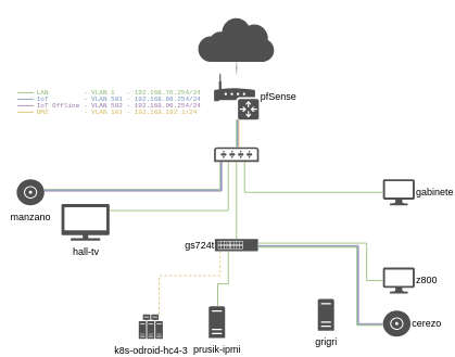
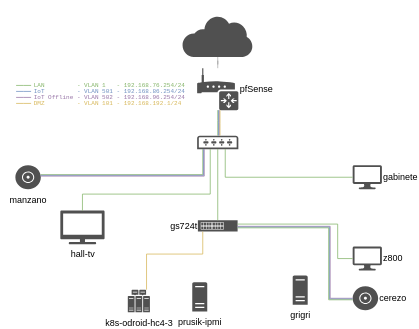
  <mxCell id="0" />
  <mxCell id="1" parent="0" />
  <mxCell id="2" value="" style="endArrow=none;html=1;rounded=0;sketch=0;shadow=0;edgeStyle=orthogonalEdgeStyle;fillColor=#d5e8d4;strokeColor=#ADADAD;" parent="1" source="3" target="6" edge="1"><mxGeometry width="50" height="50" relative="1" as="geometry"><mxPoint x="290" y="170" as="sourcePoint" /><mxPoint x="290" y="130" as="targetPoint" /></mxGeometry></mxCell>
  <mxCell id="3" value="pfSense" style="sketch=0;pointerEvents=1;shadow=0;dashed=0;html=1;strokeColor=none;fillColor=#505050;labelPosition=right;verticalLabelPosition=middle;verticalAlign=middle;outlineConnect=0;align=left;shape=mxgraph.office.devices.router;rounded=1;" parent="1" vertex="1"><mxGeometry x="262.5" y="90" width="55" height="56" as="geometry" /></mxCell>
  <mxCell id="4" value="" style="sketch=0;pointerEvents=1;shadow=0;dashed=0;html=1;strokeColor=none;fillColor=#505050;labelPosition=center;verticalLabelPosition=bottom;verticalAlign=top;outlineConnect=0;align=center;shape=mxgraph.office.devices.switch;rounded=1;" parent="1" vertex="1"><mxGeometry x="262.5" y="180" width="55" height="18" as="geometry" /></mxCell>
  <mxCell id="5" value="k8s-odroid-hc4-3" style="sketch=0;pointerEvents=1;shadow=0;dashed=0;html=1;strokeColor=none;fillColor=#505050;labelPosition=center;verticalLabelPosition=bottom;verticalAlign=top;outlineConnect=0;align=center;shape=mxgraph.office.servers.server_farm;rounded=1;" parent="1" vertex="1"><mxGeometry x="170" y="385.5" width="29.5" height="30" as="geometry" /></mxCell>
  <mxCell id="6" value="" style="sketch=0;pointerEvents=1;shadow=0;dashed=0;html=1;strokeColor=none;fillColor=#505050;labelPosition=center;verticalLabelPosition=bottom;outlineConnect=0;verticalAlign=top;align=center;shape=mxgraph.office.clouds.private_cloud;rounded=1;" parent="1" vertex="1"><mxGeometry x="243" y="20" width="94" height="55" as="geometry" /></mxCell>
  <mxCell id="7" value="&lt;div&gt;manzano&lt;/div&gt;" style="sketch=0;pointerEvents=1;shadow=0;dashed=0;html=1;strokeColor=none;fillColor=#505050;labelPosition=center;verticalLabelPosition=bottom;verticalAlign=top;outlineConnect=0;align=center;shape=mxgraph.office.devices.cd_dvd;rounded=1;fontSize=12;" parent="1" vertex="1"><mxGeometry x="20" y="219.5" width="34" height="32" as="geometry" /></mxCell>
  <mxCell id="8" value="" style="endArrow=none;html=1;rounded=0;sketch=0;shadow=0;edgeStyle=orthogonalEdgeStyle;strokeWidth=1;fillColor=#d5e8d4;strokeColor=#82b366;" parent="1" source="4" target="3" edge="1"><mxGeometry width="50" height="50" relative="1" as="geometry"><mxPoint x="280" y="365" as="sourcePoint" /><mxPoint x="280" y="330" as="targetPoint" /><Array as="points"><mxPoint x="290" y="160" /><mxPoint x="290" y="160" /></Array></mxGeometry></mxCell>
  <mxCell id="9" value="gs724t" style="sketch=0;pointerEvents=1;shadow=0;dashed=0;html=1;strokeColor=none;fillColor=#505050;labelPosition=left;verticalLabelPosition=middle;verticalAlign=middle;align=right;outlineConnect=0;shape=mxgraph.veeam2.physical_switch;rounded=1;" parent="1" vertex="1"><mxGeometry x="263.5" y="293" width="53" height="15" as="geometry" /></mxCell>
  <mxCell id="10" value="" style="endArrow=none;html=1;rounded=0;sketch=0;shadow=0;edgeStyle=orthogonalEdgeStyle;fillColor=#d5e8d4;strokeColor=#82b366;" parent="1" source="9" target="4" edge="1"><mxGeometry width="50" height="50" relative="1" as="geometry"><mxPoint x="290" y="288" as="sourcePoint" /><mxPoint x="310" y="218" as="targetPoint" /></mxGeometry></mxCell>
  <mxCell id="11" value="" style="endArrow=none;html=1;rounded=0;sketch=0;shadow=0;edgeStyle=orthogonalEdgeStyle;fillColor=#d5e8d4;strokeColor=#82b366;" parent="1" source="7" target="4" edge="1"><mxGeometry width="50" height="50" relative="1" as="geometry"><mxPoint x="370" y="245.526" as="sourcePoint" /><mxPoint x="300" y="208" as="targetPoint" /><Array as="points"><mxPoint x="270" y="232" /></Array></mxGeometry></mxCell>
  <mxCell id="12" value="&lt;div&gt;&lt;br&gt;&lt;/div&gt;" style="edgeLabel;html=1;align=center;verticalAlign=middle;resizable=0;points=[];" parent="11" vertex="1" connectable="0"><mxGeometry x="-0.106" y="-1" relative="1" as="geometry"><mxPoint as="offset" /></mxGeometry></mxCell>
- <mxCell id="13" value="hall-tv" style="sketch=0;pointerEvents=1;shadow=0;dashed=0;html=1;strokeColor=none;fillColor=#505050;labelPosition=center;verticalLabelPosition=bottom;verticalAlign=top;outlineConnect=0;align=center;shape=mxgraph.office.devices.tv;rounded=1;" parent="1" vertex="1"><mxGeometry x="75" y="250" width="59" height="45" as="geometry" /></mxCell>
+ <mxCell id="13" value="hall-tv" style="sketch=0;pointerEvents=1;shadow=0;dashed=0;html=1;strokeColor=none;fillColor=#505050;labelPosition=center;verticalLabelPosition=bottom;verticalAlign=top;outlineConnect=0;align=center;shape=mxgraph.office.devices.tv;rounded=1;" parent="1" vertex="1"><mxGeometry x="80" y="280" width="59" height="45" as="geometry" /></mxCell>
  <mxCell id="14" value="" style="endArrow=none;html=1;rounded=0;sketch=0;shadow=0;edgeStyle=orthogonalEdgeStyle;fillColor=#d5e8d4;strokeColor=#82b366;" parent="1" source="13" target="4" edge="1"><mxGeometry width="50" height="50" relative="1" as="geometry"><mxPoint x="75" y="245.526" as="sourcePoint" /><mxPoint x="300" y="208" as="targetPoint" /><Array as="points"><mxPoint x="109" y="258" /><mxPoint x="280" y="258" /></Array></mxGeometry></mxCell>
  <mxCell id="15" value="&lt;div&gt;&lt;br&gt;&lt;/div&gt;" style="edgeLabel;html=1;align=center;verticalAlign=middle;resizable=0;points=[];" parent="14" vertex="1" connectable="0"><mxGeometry x="-0.106" y="-1" relative="1" as="geometry"><mxPoint as="offset" /></mxGeometry></mxCell>
  <mxCell id="16" value="gabinete" style="sketch=0;pointerEvents=1;shadow=0;dashed=0;html=1;strokeColor=none;fillColor=#505050;labelPosition=right;verticalLabelPosition=middle;verticalAlign=middle;outlineConnect=0;align=left;shape=mxgraph.office.devices.lcd_monitor;rounded=1;" parent="1" vertex="1"><mxGeometry x="470" y="219.5" width="39" height="32" as="geometry" /></mxCell>
  <mxCell id="17" value="" style="endArrow=none;html=1;rounded=0;sketch=0;shadow=0;edgeStyle=orthogonalEdgeStyle;fillColor=#d5e8d4;strokeColor=#82b366;" parent="1" source="16" target="4" edge="1"><mxGeometry width="50" height="50" relative="1" as="geometry"><mxPoint x="330" y="265.5" as="sourcePoint" /><mxPoint x="330" y="219.5" as="targetPoint" /><Array as="points"><mxPoint x="300" y="236" /></Array></mxGeometry></mxCell>
  <mxCell id="18" value="cerezo" style="sketch=0;pointerEvents=1;shadow=0;dashed=0;html=1;strokeColor=none;fillColor=#505050;labelPosition=right;verticalLabelPosition=middle;verticalAlign=middle;outlineConnect=0;align=left;shape=mxgraph.office.devices.cd_dvd;rounded=1;fontSize=12;" parent="1" vertex="1"><mxGeometry x="470" y="381" width="34" height="32" as="geometry" /></mxCell>
  <mxCell id="19" value="z800" style="sketch=0;pointerEvents=1;shadow=0;dashed=0;html=1;strokeColor=none;fillColor=#505050;labelPosition=right;verticalLabelPosition=middle;verticalAlign=middle;outlineConnect=0;align=left;shape=mxgraph.office.devices.lcd_monitor;rounded=1;" parent="1" vertex="1"><mxGeometry x="470" y="328" width="39" height="32" as="geometry" /></mxCell>
  <mxCell id="20" value="grigri" style="sketch=0;pointerEvents=1;shadow=0;dashed=0;html=1;strokeColor=none;fillColor=#505050;labelPosition=center;verticalLabelPosition=bottom;verticalAlign=top;outlineConnect=0;align=center;shape=mxgraph.office.servers.server_generic;rounded=1;fontSize=12;" parent="1" vertex="1"><mxGeometry x="390" y="366.5" width="20" height="39" as="geometry" /></mxCell>
- <mxCell id="21" value="" style="endArrow=none;html=1;rounded=0;sketch=0;shadow=0;edgeStyle=orthogonalEdgeStyle;fillColor=#fff2cc;strokeColor=#82B366;" parent="1" source="38" target="9" edge="1"><mxGeometry width="50" height="50" relative="1" as="geometry"><mxPoint x="267" y="360" as="sourcePoint" /><mxPoint x="252.24" y="328" as="targetPoint" /><Array as="points"><mxPoint x="267" y="348" /><mxPoint x="280" y="348" /></Array></mxGeometry></mxCell>
- <mxCell id="22" value="" style="endArrow=none;html=1;rounded=0;sketch=0;shadow=0;edgeStyle=orthogonalEdgeStyle;fillColor=#fff2cc;strokeColor=#d6b656;dashed=1;" parent="1" source="5" target="9" edge="1"><mxGeometry width="50" height="50" relative="1" as="geometry"><mxPoint x="262.526" y="370" as="sourcePoint" /><mxPoint x="290" y="318" as="targetPoint" /><Array as="points"><mxPoint x="195" y="338" /><mxPoint x="270" y="338" /></Array></mxGeometry></mxCell>
+ <mxCell id="22" value="" style="endArrow=none;html=1;rounded=0;sketch=0;shadow=0;edgeStyle=orthogonalEdgeStyle;fillColor=#fff2cc;strokeColor=#d6b656;" parent="1" source="5" target="9" edge="1"><mxGeometry width="50" height="50" relative="1" as="geometry"><mxPoint x="262.526" y="370" as="sourcePoint" /><mxPoint x="290" y="318" as="targetPoint" /><Array as="points"><mxPoint x="195" y="338" /><mxPoint x="270" y="338" /></Array></mxGeometry></mxCell>
  <mxCell id="23" value="" style="endArrow=none;html=1;rounded=0;sketch=0;shadow=0;edgeStyle=orthogonalEdgeStyle;fillColor=#d5e8d4;strokeColor=#82b366;" parent="1" source="19" target="9" edge="1"><mxGeometry width="50" height="50" relative="1" as="geometry"><mxPoint x="380" y="374" as="sourcePoint" /><mxPoint x="380" y="328" as="targetPoint" /><Array as="points"><mxPoint x="450" y="344" /><mxPoint x="450" y="298" /></Array></mxGeometry></mxCell>
  <mxCell id="24" value="" style="endArrow=none;html=1;rounded=0;sketch=0;shadow=0;edgeStyle=orthogonalEdgeStyle;fillColor=#e1d5e7;strokeColor=#9673a6;" parent="1" source="18" target="9" edge="1"><mxGeometry width="50" height="50" relative="1" as="geometry"><mxPoint x="430" y="354" as="sourcePoint" /><mxPoint x="326.5" y="311" as="targetPoint" /><Array as="points"><mxPoint x="440" y="397" /><mxPoint x="440" y="301" /></Array></mxGeometry></mxCell>
  <mxCell id="25" value="" style="endArrow=none;html=1;rounded=0;sketch=0;shadow=0;edgeStyle=orthogonalEdgeStyle;fillColor=#fff2cc;strokeColor=#9673A6;movable=1;resizable=1;rotatable=1;deletable=1;editable=1;connectable=1;" parent="1" source="4" target="3" edge="1"><mxGeometry width="50" height="50" relative="1" as="geometry"><mxPoint x="350" y="174" as="sourcePoint" /><mxPoint x="350" y="159" as="targetPoint" /><Array as="points"><mxPoint x="292" y="163" /><mxPoint x="292" y="163" /></Array></mxGeometry></mxCell>
  <mxCell id="26" value="" style="endArrow=none;html=1;rounded=0;sketch=0;shadow=0;edgeStyle=orthogonalEdgeStyle;fillColor=#dae8fc;strokeColor=#6c8ebf;movable=1;resizable=1;rotatable=1;deletable=1;editable=1;connectable=1;" parent="1" source="4" target="3" edge="1"><mxGeometry width="50" height="50" relative="1" as="geometry"><mxPoint x="291" y="180" as="sourcePoint" /><mxPoint x="291" y="146" as="targetPoint" /><Array as="points"><mxPoint x="291" y="163" /><mxPoint x="291" y="163" /></Array></mxGeometry></mxCell>
  <mxCell id="27" value="&lt;div style=&quot;font-size: 8px&quot;&gt;LAN&amp;nbsp;&amp;nbsp;&amp;nbsp;&amp;nbsp;&amp;nbsp;&amp;nbsp;&amp;nbsp;&amp;nbsp; - VLAN 1 &amp;nbsp; - 192.168.76.254/24&lt;br style=&quot;font-size: 8px&quot;&gt;&lt;/div&gt;" style="endArrow=none;html=1;rounded=0;sketch=0;shadow=0;edgeStyle=orthogonalEdgeStyle;labelPosition=right;verticalLabelPosition=middle;align=left;verticalAlign=middle;spacing=14;fillColor=#d5e8d4;strokeColor=#82B366;fontColor=#82B366;fontSize=8;fontFamily=Courier New;" parent="1" edge="1"><mxGeometry width="50" height="50" relative="1" as="geometry"><mxPoint x="21" y="113" as="sourcePoint" /><mxPoint x="41" y="113" as="targetPoint" /><Array as="points"><mxPoint x="31" y="113" /><mxPoint x="31" y="113" /></Array></mxGeometry></mxCell>
  <mxCell id="28" value="&lt;font style=&quot;font-size: 8px&quot;&gt;DMZ&lt;/font&gt; &amp;nbsp; &amp;nbsp; &amp;nbsp; &amp;nbsp; - VLAN 101 - 192.168.192.1/24 " style="endArrow=none;html=1;rounded=0;sketch=0;shadow=0;edgeStyle=orthogonalEdgeStyle;labelPosition=right;verticalLabelPosition=middle;align=left;verticalAlign=middle;spacing=14;fontColor=#D6B656;fillColor=#fff2cc;strokeColor=#D6B656;fontSize=8;fontFamily=Courier New;" parent="1" edge="1"><mxGeometry width="50" height="50" relative="1" as="geometry"><mxPoint x="21" y="137" as="sourcePoint" /><mxPoint x="41" y="137" as="targetPoint" /><Array as="points"><mxPoint x="31" y="137" /><mxPoint x="31" y="137" /></Array></mxGeometry></mxCell>
  <mxCell id="29" value="&lt;div style=&quot;font-size: 8px&quot;&gt;IoT&amp;nbsp;&amp;nbsp;&amp;nbsp;&amp;nbsp; &amp;nbsp; &amp;nbsp; - VLAN 501 - 192.168.86.254/24&lt;br style=&quot;font-size: 8px&quot;&gt;&lt;/div&gt;" style="endArrow=none;html=1;rounded=0;sketch=0;shadow=0;edgeStyle=orthogonalEdgeStyle;labelPosition=right;verticalLabelPosition=middle;align=left;verticalAlign=middle;spacing=14;fillColor=#dae8fc;strokeColor=#6C8EBF;fontColor=#6C8EBF;fontSize=8;fontFamily=Courier New;" parent="1" edge="1"><mxGeometry width="50" height="50" relative="1" as="geometry"><mxPoint x="21" y="121" as="sourcePoint" /><mxPoint x="41" y="121" as="targetPoint" /><Array as="points"><mxPoint x="31" y="121" /><mxPoint x="31" y="121" /></Array></mxGeometry></mxCell>
  <mxCell id="30" value="&lt;div style=&quot;font-size: 8px&quot;&gt;IoT Offline - VLAN 502 - 192.168.96.254/24&lt;br style=&quot;font-size: 8px&quot;&gt;&lt;/div&gt;" style="endArrow=none;html=1;rounded=0;sketch=0;shadow=0;edgeStyle=orthogonalEdgeStyle;labelPosition=right;verticalLabelPosition=middle;align=left;verticalAlign=middle;spacing=14;fillColor=#e1d5e7;strokeColor=#9673A6;fontColor=#9673A6;fontSize=8;fontFamily=Courier New;" parent="1" edge="1"><mxGeometry width="50" height="50" relative="1" as="geometry"><mxPoint x="21" y="129" as="sourcePoint" /><mxPoint x="41" y="129" as="targetPoint" /><Array as="points"><mxPoint x="31" y="129" /><mxPoint x="31" y="129" /></Array></mxGeometry></mxCell>
  <mxCell id="31" value="" style="endArrow=none;html=1;rounded=0;sketch=0;shadow=0;edgeStyle=orthogonalEdgeStyle;fillColor=#fff2cc;strokeColor=#d6b656;movable=1;resizable=1;rotatable=1;deletable=1;editable=1;connectable=1;" parent="1" source="4" target="3" edge="1"><mxGeometry width="50" height="50" relative="1" as="geometry"><mxPoint x="293" y="180" as="sourcePoint" /><mxPoint x="293" y="146" as="targetPoint" /><Array as="points"><mxPoint x="293" y="164" /><mxPoint x="293" y="164" /></Array></mxGeometry></mxCell>
  <mxCell id="32" value="" style="endArrow=none;html=1;rounded=0;sketch=0;shadow=0;edgeStyle=orthogonalEdgeStyle;fillColor=#dae8fc;strokeColor=#6c8ebf;" parent="1" source="7" target="4" edge="1"><mxGeometry width="50" height="50" relative="1" as="geometry"><mxPoint x="55" y="236.494" as="sourcePoint" /><mxPoint x="271.012" y="199" as="targetPoint" /><Array as="points"><mxPoint x="271" y="233" /></Array></mxGeometry></mxCell>
  <mxCell id="33" value="&lt;div&gt;&lt;br&gt;&lt;/div&gt;" style="edgeLabel;html=1;align=center;verticalAlign=middle;resizable=0;points=[];" parent="32" vertex="1" connectable="0"><mxGeometry x="-0.106" y="-1" relative="1" as="geometry"><mxPoint as="offset" /></mxGeometry></mxCell>
  <mxCell id="34" value="" style="endArrow=none;html=1;rounded=0;sketch=0;shadow=0;edgeStyle=orthogonalEdgeStyle;fillColor=#e1d5e7;strokeColor=#9673a6;" parent="1" source="7" target="4" edge="1"><mxGeometry width="50" height="50" relative="1" as="geometry"><mxPoint x="56" y="237.494" as="sourcePoint" /><mxPoint x="272.012" y="200" as="targetPoint" /><Array as="points"><mxPoint x="272" y="234" /></Array></mxGeometry></mxCell>
  <mxCell id="35" value="&lt;div&gt;&lt;br&gt;&lt;/div&gt;" style="edgeLabel;html=1;align=center;verticalAlign=middle;resizable=0;points=[];" parent="34" vertex="1" connectable="0"><mxGeometry x="-0.106" y="-1" relative="1" as="geometry"><mxPoint as="offset" /></mxGeometry></mxCell>
  <mxCell id="36" value="" style="endArrow=none;html=1;rounded=0;sketch=0;shadow=0;edgeStyle=orthogonalEdgeStyle;fillColor=#dae8fc;strokeColor=#6c8ebf;" parent="1" source="18" target="9" edge="1"><mxGeometry width="50" height="50" relative="1" as="geometry"><mxPoint x="471" y="398" as="sourcePoint" /><mxPoint x="317.5" y="302" as="targetPoint" /><Array as="points"><mxPoint x="439" y="398" /><mxPoint x="439" y="302" /></Array></mxGeometry></mxCell>
  <mxCell id="37" value="" style="endArrow=none;html=1;rounded=0;sketch=0;shadow=0;edgeStyle=orthogonalEdgeStyle;fillColor=#d5e8d4;strokeColor=#82b366;" parent="1" source="18" target="9" edge="1"><mxGeometry width="50" height="50" relative="1" as="geometry"><mxPoint x="472" y="399" as="sourcePoint" /><mxPoint x="318.5" y="303" as="targetPoint" /><Array as="points"><mxPoint x="438" y="399" /><mxPoint x="438" y="303" /></Array></mxGeometry></mxCell>
  <mxCell id="38" value="&lt;div&gt;prusik-ipmi&lt;/div&gt;" style="sketch=0;pointerEvents=1;shadow=0;dashed=0;html=1;strokeColor=none;fillColor=#505050;labelPosition=center;verticalLabelPosition=bottom;verticalAlign=top;outlineConnect=0;align=center;shape=mxgraph.office.servers.server_generic;rounded=1;fontSize=12;" vertex="1" parent="1"><mxGeometry x="256" y="375.5" width="20" height="39" as="geometry" /></mxCell>
